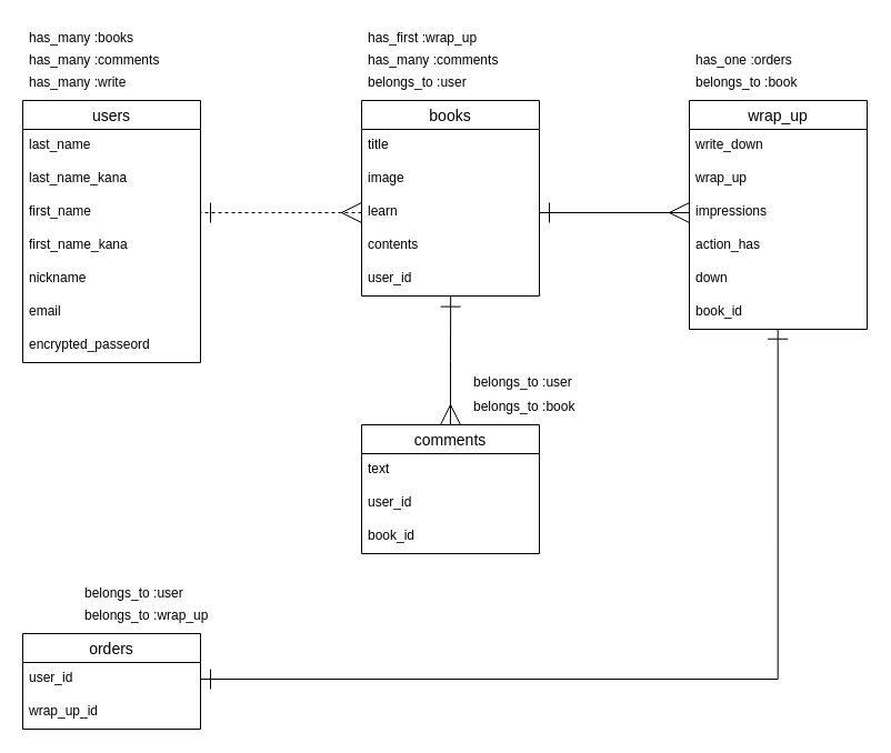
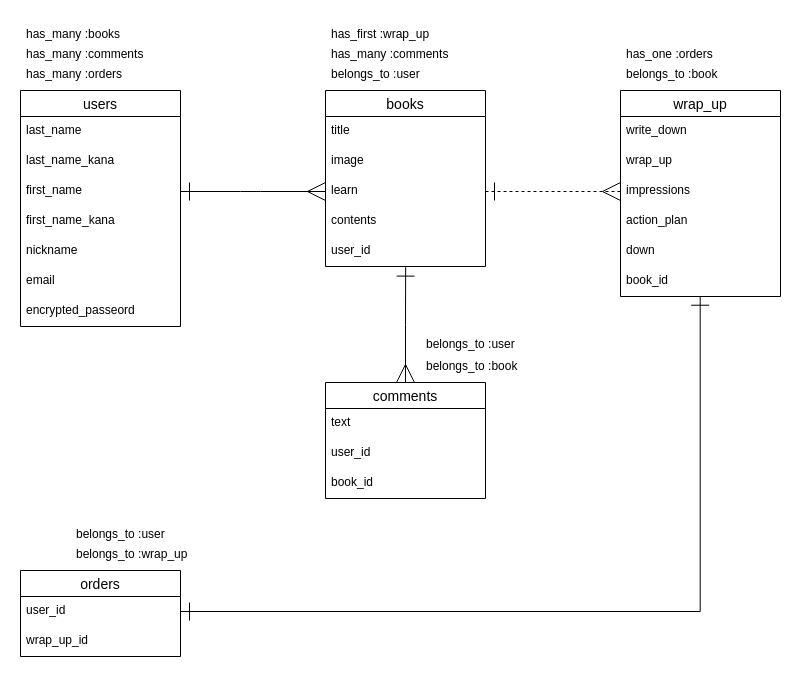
  <mxCell id="0" />
  <mxCell id="1" parent="0" />
  <mxCell id="2" value="users" style="swimlane;fontStyle=0;childLayout=stackLayout;horizontal=1;startSize=26;horizontalStack=0;resizeParent=1;resizeParentMax=0;resizeLast=0;collapsible=1;marginBottom=0;align=center;fontSize=14;" parent="1" vertex="1"><mxGeometry x="20" y="90" width="160" height="236" as="geometry" /></mxCell>
  <mxCell id="3" value="last_name" style="text;strokeColor=none;fillColor=none;spacingLeft=4;spacingRight=4;overflow=hidden;rotatable=0;points=[[0,0.5],[1,0.5]];portConstraint=eastwest;fontSize=12;" parent="2" vertex="1"><mxGeometry y="26" width="160" height="30" as="geometry" /></mxCell>
  <mxCell id="4" value="last_name_kana" style="text;strokeColor=none;fillColor=none;spacingLeft=4;spacingRight=4;overflow=hidden;rotatable=0;points=[[0,0.5],[1,0.5]];portConstraint=eastwest;fontSize=12;" parent="2" vertex="1"><mxGeometry y="56" width="160" height="30" as="geometry" /></mxCell>
  <mxCell id="5" value="first_name" style="text;strokeColor=none;fillColor=none;spacingLeft=4;spacingRight=4;overflow=hidden;rotatable=0;points=[[0,0.5],[1,0.5]];portConstraint=eastwest;fontSize=12;" parent="2" vertex="1"><mxGeometry y="86" width="160" height="30" as="geometry" /></mxCell>
  <mxCell id="6" value="first_name_kana" style="text;strokeColor=none;fillColor=none;spacingLeft=4;spacingRight=4;overflow=hidden;rotatable=0;points=[[0,0.5],[1,0.5]];portConstraint=eastwest;fontSize=12;" parent="2" vertex="1"><mxGeometry y="116" width="160" height="30" as="geometry" /></mxCell>
  <mxCell id="7" value="nickname" style="text;strokeColor=none;fillColor=none;spacingLeft=4;spacingRight=4;overflow=hidden;rotatable=0;points=[[0,0.5],[1,0.5]];portConstraint=eastwest;fontSize=12;" parent="2" vertex="1"><mxGeometry y="146" width="160" height="30" as="geometry" /></mxCell>
  <mxCell id="8" value="email" style="text;strokeColor=none;fillColor=none;spacingLeft=4;spacingRight=4;overflow=hidden;rotatable=0;points=[[0,0.5],[1,0.5]];portConstraint=eastwest;fontSize=12;" parent="2" vertex="1"><mxGeometry y="176" width="160" height="30" as="geometry" /></mxCell>
  <mxCell id="9" value="encrypted_passeord" style="text;strokeColor=none;fillColor=none;spacingLeft=4;spacingRight=4;overflow=hidden;rotatable=0;points=[[0,0.5],[1,0.5]];portConstraint=eastwest;fontSize=12;" parent="2" vertex="1"><mxGeometry y="206" width="160" height="30" as="geometry" /></mxCell>
  <mxCell id="10" value="books" style="swimlane;fontStyle=0;childLayout=stackLayout;horizontal=1;startSize=26;horizontalStack=0;resizeParent=1;resizeParentMax=0;resizeLast=0;collapsible=1;marginBottom=0;align=center;fontSize=14;" parent="1" vertex="1"><mxGeometry x="325" y="90" width="160" height="176" as="geometry" /></mxCell>
  <mxCell id="11" value="title" style="text;strokeColor=none;fillColor=none;spacingLeft=4;spacingRight=4;overflow=hidden;rotatable=0;points=[[0,0.5],[1,0.5]];portConstraint=eastwest;fontSize=12;" parent="10" vertex="1"><mxGeometry y="26" width="160" height="30" as="geometry" /></mxCell>
  <mxCell id="12" value="image" style="text;strokeColor=none;fillColor=none;spacingLeft=4;spacingRight=4;overflow=hidden;rotatable=0;points=[[0,0.5],[1,0.5]];portConstraint=eastwest;fontSize=12;" parent="10" vertex="1"><mxGeometry y="56" width="160" height="30" as="geometry" /></mxCell>
  <mxCell id="13" value="learn" style="text;strokeColor=none;fillColor=none;spacingLeft=4;spacingRight=4;overflow=hidden;rotatable=0;points=[[0,0.5],[1,0.5]];portConstraint=eastwest;fontSize=12;" parent="10" vertex="1"><mxGeometry y="86" width="160" height="30" as="geometry" /></mxCell>
  <mxCell id="14" value="contents" style="text;strokeColor=none;fillColor=none;spacingLeft=4;spacingRight=4;overflow=hidden;rotatable=0;points=[[0,0.5],[1,0.5]];portConstraint=eastwest;fontSize=12;" parent="10" vertex="1"><mxGeometry y="116" width="160" height="30" as="geometry" /></mxCell>
  <mxCell id="15" value="user_id" style="text;strokeColor=none;fillColor=none;spacingLeft=4;spacingRight=4;overflow=hidden;rotatable=0;points=[[0,0.5],[1,0.5]];portConstraint=eastwest;fontSize=12;" parent="10" vertex="1"><mxGeometry y="146" width="160" height="30" as="geometry" /></mxCell>
  <mxCell id="16" value="wrap_up" style="swimlane;fontStyle=0;childLayout=stackLayout;horizontal=1;startSize=26;horizontalStack=0;resizeParent=1;resizeParentMax=0;resizeLast=0;collapsible=1;marginBottom=0;align=center;fontSize=14;" parent="1" vertex="1"><mxGeometry x="620" y="90" width="160" height="206" as="geometry" /></mxCell>
  <mxCell id="17" value="write_down" style="text;strokeColor=none;fillColor=none;spacingLeft=4;spacingRight=4;overflow=hidden;rotatable=0;points=[[0,0.5],[1,0.5]];portConstraint=eastwest;fontSize=12;" parent="16" vertex="1"><mxGeometry y="26" width="160" height="30" as="geometry" /></mxCell>
  <mxCell id="18" value="wrap_up" style="text;strokeColor=none;fillColor=none;spacingLeft=4;spacingRight=4;overflow=hidden;rotatable=0;points=[[0,0.5],[1,0.5]];portConstraint=eastwest;fontSize=12;" parent="16" vertex="1"><mxGeometry y="56" width="160" height="30" as="geometry" /></mxCell>
  <mxCell id="19" value="impressions" style="text;strokeColor=none;fillColor=none;spacingLeft=4;spacingRight=4;overflow=hidden;rotatable=0;points=[[0,0.5],[1,0.5]];portConstraint=eastwest;fontSize=12;" parent="16" vertex="1"><mxGeometry y="86" width="160" height="30" as="geometry" /></mxCell>
- <mxCell id="20" value="action_has" style="text;strokeColor=none;fillColor=none;spacingLeft=4;spacingRight=4;overflow=hidden;rotatable=0;points=[[0,0.5],[1,0.5]];portConstraint=eastwest;fontSize=12;" parent="16" vertex="1"><mxGeometry y="116" width="160" height="30" as="geometry" /></mxCell>
+ <mxCell id="20" value="action_plan" style="text;strokeColor=none;fillColor=none;spacingLeft=4;spacingRight=4;overflow=hidden;rotatable=0;points=[[0,0.5],[1,0.5]];portConstraint=eastwest;fontSize=12;" parent="16" vertex="1"><mxGeometry y="116" width="160" height="30" as="geometry" /></mxCell>
  <mxCell id="21" value="down" style="text;strokeColor=none;fillColor=none;spacingLeft=4;spacingRight=4;overflow=hidden;rotatable=0;points=[[0,0.5],[1,0.5]];portConstraint=eastwest;fontSize=12;" parent="16" vertex="1"><mxGeometry y="146" width="160" height="30" as="geometry" /></mxCell>
  <mxCell id="22" value="book_id" style="text;strokeColor=none;fillColor=none;spacingLeft=4;spacingRight=4;overflow=hidden;rotatable=0;points=[[0,0.5],[1,0.5]];portConstraint=eastwest;fontSize=12;" parent="16" vertex="1"><mxGeometry y="176" width="160" height="30" as="geometry" /></mxCell>
  <mxCell id="23" style="edgeStyle=orthogonalEdgeStyle;rounded=0;orthogonalLoop=1;jettySize=auto;html=1;exitX=0.5;exitY=0;exitDx=0;exitDy=0;startArrow=ERmany;startFill=0;startSize=16;endArrow=ERone;endFill=0;endSize=16;entryX=0.501;entryY=1.02;entryDx=0;entryDy=0;entryPerimeter=0;" parent="1" source="24" target="15" edge="1"><mxGeometry relative="1" as="geometry"><mxPoint x="406" y="280" as="targetPoint" /></mxGeometry></mxCell>
  <mxCell id="24" value="comments" style="swimlane;fontStyle=0;childLayout=stackLayout;horizontal=1;startSize=26;horizontalStack=0;resizeParent=1;resizeParentMax=0;resizeLast=0;collapsible=1;marginBottom=0;align=center;fontSize=14;" parent="1" vertex="1"><mxGeometry x="325" y="382" width="160" height="116" as="geometry" /></mxCell>
  <mxCell id="25" value="text" style="text;strokeColor=none;fillColor=none;spacingLeft=4;spacingRight=4;overflow=hidden;rotatable=0;points=[[0,0.5],[1,0.5]];portConstraint=eastwest;fontSize=12;" parent="24" vertex="1"><mxGeometry y="26" width="160" height="30" as="geometry" /></mxCell>
  <mxCell id="26" value="user_id" style="text;strokeColor=none;fillColor=none;spacingLeft=4;spacingRight=4;overflow=hidden;rotatable=0;points=[[0,0.5],[1,0.5]];portConstraint=eastwest;fontSize=12;" parent="24" vertex="1"><mxGeometry y="56" width="160" height="30" as="geometry" /></mxCell>
  <mxCell id="27" value="book_id" style="text;strokeColor=none;fillColor=none;spacingLeft=4;spacingRight=4;overflow=hidden;rotatable=0;points=[[0,0.5],[1,0.5]];portConstraint=eastwest;fontSize=12;" parent="24" vertex="1"><mxGeometry y="86" width="160" height="30" as="geometry" /></mxCell>
  <mxCell id="28" value="orders" style="swimlane;fontStyle=0;childLayout=stackLayout;horizontal=1;startSize=26;horizontalStack=0;resizeParent=1;resizeParentMax=0;resizeLast=0;collapsible=1;marginBottom=0;align=center;fontSize=14;" parent="1" vertex="1"><mxGeometry x="20" y="570" width="160" height="86" as="geometry" /></mxCell>
  <mxCell id="29" value="user_id" style="text;strokeColor=none;fillColor=none;spacingLeft=4;spacingRight=4;overflow=hidden;rotatable=0;points=[[0,0.5],[1,0.5]];portConstraint=eastwest;fontSize=12;" parent="28" vertex="1"><mxGeometry y="26" width="160" height="30" as="geometry" /></mxCell>
  <mxCell id="30" value="wrap_up_id" style="text;strokeColor=none;fillColor=none;spacingLeft=4;spacingRight=4;overflow=hidden;rotatable=0;points=[[0,0.5],[1,0.5]];portConstraint=eastwest;fontSize=12;" parent="28" vertex="1"><mxGeometry y="56" width="160" height="30" as="geometry" /></mxCell>
- <mxCell id="31" value="" style="endArrow=ERone;html=1;entryX=1;entryY=0.5;entryDx=0;entryDy=0;exitX=0;exitY=0.5;exitDx=0;exitDy=0;startArrow=ERmany;startFill=0;endFill=0;endSize=16;startSize=16;dashed=1;" parent="1" source="13" target="5" edge="1"><mxGeometry width="50" height="50" relative="1" as="geometry"><mxPoint x="390" y="360" as="sourcePoint" /><mxPoint x="440" y="310" as="targetPoint" /><Array as="points"><mxPoint x="250" y="191" /></Array></mxGeometry></mxCell>
- <mxCell id="32" style="edgeStyle=orthogonalEdgeStyle;rounded=0;orthogonalLoop=1;jettySize=auto;html=1;exitX=1;exitY=0.5;exitDx=0;exitDy=0;entryX=0;entryY=0.5;entryDx=0;entryDy=0;startArrow=ERone;startFill=0;startSize=16;endArrow=ERmany;endFill=0;endSize=16;" parent="1" source="13" target="19" edge="1"><mxGeometry relative="1" as="geometry" /></mxCell>
+ <mxCell id="31" value="" style="endArrow=ERone;html=1;entryX=1;entryY=0.5;entryDx=0;entryDy=0;exitX=0;exitY=0.5;exitDx=0;exitDy=0;startArrow=ERmany;startFill=0;endFill=0;endSize=16;startSize=16;" parent="1" source="13" target="5" edge="1"><mxGeometry width="50" height="50" relative="1" as="geometry"><mxPoint x="390" y="360" as="sourcePoint" /><mxPoint x="440" y="310" as="targetPoint" /><Array as="points"><mxPoint x="250" y="191" /></Array></mxGeometry></mxCell>
+ <mxCell id="32" style="edgeStyle=orthogonalEdgeStyle;rounded=0;orthogonalLoop=1;jettySize=auto;html=1;exitX=1;exitY=0.5;exitDx=0;exitDy=0;entryX=0;entryY=0.5;entryDx=0;entryDy=0;startArrow=ERone;startFill=0;startSize=16;endArrow=ERmany;endFill=0;endSize=16;dashed=1;" parent="1" source="13" target="19" edge="1"><mxGeometry relative="1" as="geometry" /></mxCell>
  <mxCell id="33" style="edgeStyle=orthogonalEdgeStyle;rounded=0;orthogonalLoop=1;jettySize=auto;html=1;exitX=1;exitY=0.5;exitDx=0;exitDy=0;startArrow=ERone;startFill=0;startSize=16;endArrow=ERone;endFill=0;endSize=16;entryX=0.498;entryY=0.991;entryDx=0;entryDy=0;entryPerimeter=0;" parent="1" source="29" target="22" edge="1"><mxGeometry relative="1" as="geometry"><mxPoint x="690" y="320" as="targetPoint" /></mxGeometry></mxCell>
- <mxCell id="34" value="has_many :write" style="text;strokeColor=none;fillColor=none;spacingLeft=4;spacingRight=4;overflow=hidden;rotatable=0;points=[[0,0.5],[1,0.5]];portConstraint=eastwest;fontSize=12;" parent="1" vertex="1"><mxGeometry x="20" y="60" width="110" height="30" as="geometry" /></mxCell>
+ <mxCell id="34" value="has_many :orders" style="text;strokeColor=none;fillColor=none;spacingLeft=4;spacingRight=4;overflow=hidden;rotatable=0;points=[[0,0.5],[1,0.5]];portConstraint=eastwest;fontSize=12;" parent="1" vertex="1"><mxGeometry x="20" y="60" width="110" height="30" as="geometry" /></mxCell>
  <mxCell id="35" value="has_many :comments" style="text;strokeColor=none;fillColor=none;spacingLeft=4;spacingRight=4;overflow=hidden;rotatable=0;points=[[0,0.5],[1,0.5]];portConstraint=eastwest;fontSize=12;" parent="1" vertex="1"><mxGeometry x="20" y="40" width="140" height="30" as="geometry" /></mxCell>
  <mxCell id="36" value="has_many :books" style="text;strokeColor=none;fillColor=none;spacingLeft=4;spacingRight=4;overflow=hidden;rotatable=0;points=[[0,0.5],[1,0.5]];portConstraint=eastwest;fontSize=12;" parent="1" vertex="1"><mxGeometry x="20" y="20" width="130" height="30" as="geometry" /></mxCell>
  <mxCell id="37" value="belongs_to :user" style="text;strokeColor=none;fillColor=none;spacingLeft=4;spacingRight=4;overflow=hidden;rotatable=0;points=[[0,0.5],[1,0.5]];portConstraint=eastwest;fontSize=12;" parent="1" vertex="1"><mxGeometry x="325" y="60" width="140" height="30" as="geometry" /></mxCell>
  <mxCell id="38" value="has_many :comments" style="text;strokeColor=none;fillColor=none;spacingLeft=4;spacingRight=4;overflow=hidden;rotatable=0;points=[[0,0.5],[1,0.5]];portConstraint=eastwest;fontSize=12;" parent="1" vertex="1"><mxGeometry x="325" y="40" width="140" height="30" as="geometry" /></mxCell>
  <mxCell id="39" value="has_first :wrap_up" style="text;strokeColor=none;fillColor=none;spacingLeft=4;spacingRight=4;overflow=hidden;rotatable=0;points=[[0,0.5],[1,0.5]];portConstraint=eastwest;fontSize=12;" parent="1" vertex="1"><mxGeometry x="325" y="20" width="140" height="30" as="geometry" /></mxCell>
  <mxCell id="40" value="belongs_to :book" style="text;strokeColor=none;fillColor=none;spacingLeft=4;spacingRight=4;overflow=hidden;rotatable=0;points=[[0,0.5],[1,0.5]];portConstraint=eastwest;fontSize=12;" parent="1" vertex="1"><mxGeometry x="620" y="60" width="140" height="30" as="geometry" /></mxCell>
  <mxCell id="41" value="has_one :orders" style="text;strokeColor=none;fillColor=none;spacingLeft=4;spacingRight=4;overflow=hidden;rotatable=0;points=[[0,0.5],[1,0.5]];portConstraint=eastwest;fontSize=12;" parent="1" vertex="1"><mxGeometry x="620" y="40" width="140" height="30" as="geometry" /></mxCell>
  <mxCell id="42" value="belongs_to :book" style="text;strokeColor=none;fillColor=none;spacingLeft=4;spacingRight=4;overflow=hidden;rotatable=0;points=[[0,0.5],[1,0.5]];portConstraint=eastwest;fontSize=12;" parent="1" vertex="1"><mxGeometry x="420" y="352" width="140" height="30" as="geometry" /></mxCell>
  <mxCell id="43" value="belongs_to :user" style="text;strokeColor=none;fillColor=none;spacingLeft=4;spacingRight=4;overflow=hidden;rotatable=0;points=[[0,0.5],[1,0.5]];portConstraint=eastwest;fontSize=12;" parent="1" vertex="1"><mxGeometry x="420" y="330" width="140" height="30" as="geometry" /></mxCell>
  <mxCell id="44" value="belongs_to :wrap_up" style="text;strokeColor=none;fillColor=none;spacingLeft=4;spacingRight=4;overflow=hidden;rotatable=0;points=[[0,0.5],[1,0.5]];portConstraint=eastwest;fontSize=12;" parent="1" vertex="1"><mxGeometry x="70" y="540" width="140" height="30" as="geometry" /></mxCell>
  <mxCell id="45" value="belongs_to :user" style="text;strokeColor=none;fillColor=none;spacingLeft=4;spacingRight=4;overflow=hidden;rotatable=0;points=[[0,0.5],[1,0.5]];portConstraint=eastwest;fontSize=12;" parent="1" vertex="1"><mxGeometry x="70" y="520" width="140" height="30" as="geometry" /></mxCell>
